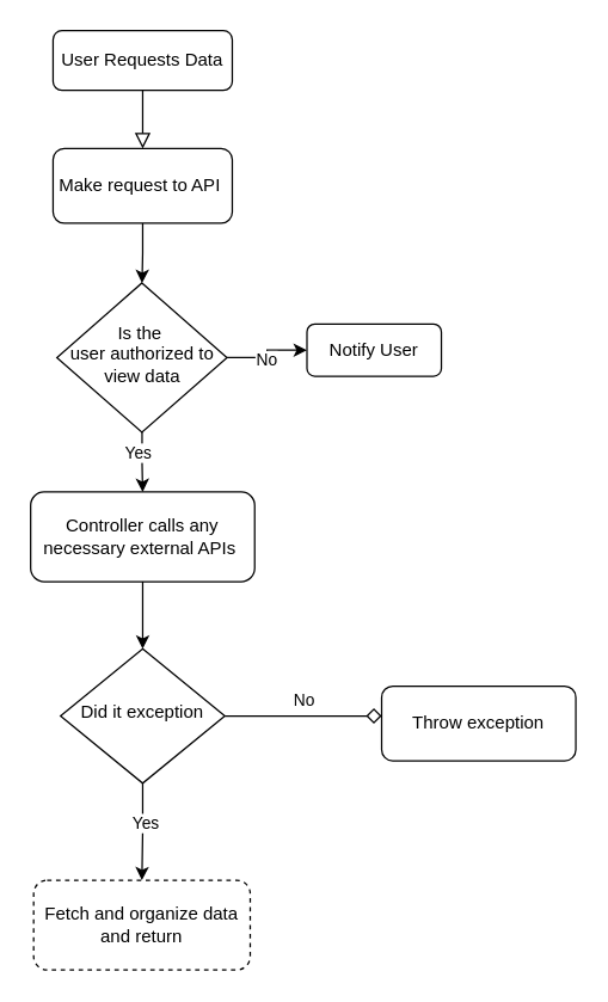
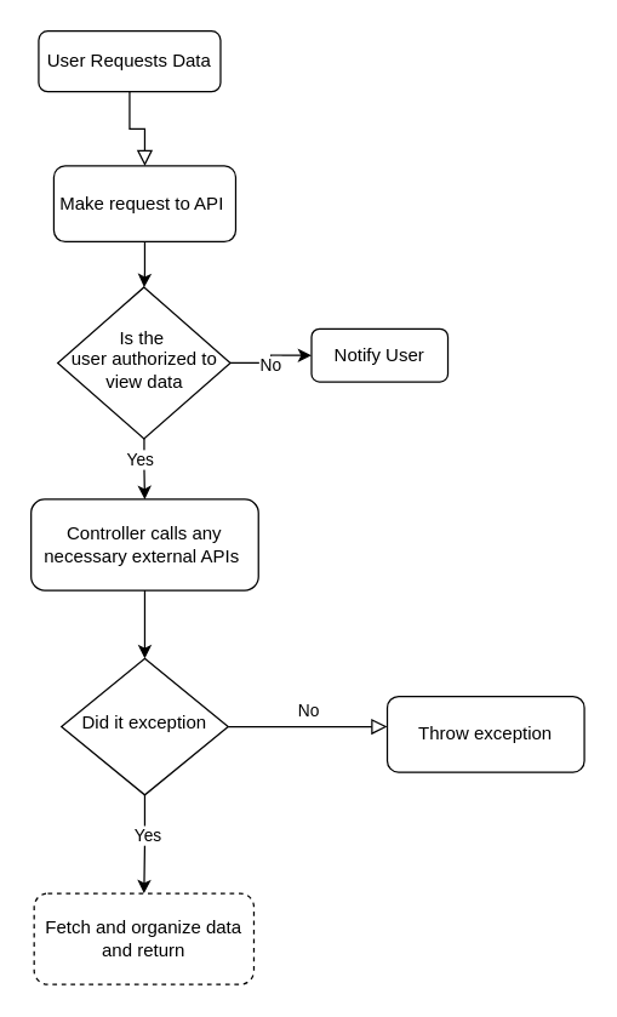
  <mxCell id="0" />
  <mxCell id="1" parent="0" />
  <mxCell id="2" value="" style="rounded=0;html=1;jettySize=auto;orthogonalLoop=1;fontSize=11;endArrow=block;endFill=0;endSize=8;strokeWidth=1;shadow=0;labelBackgroundColor=none;edgeStyle=orthogonalEdgeStyle;" edge="1" parent="1" source="3" target="5"><mxGeometry relative="1" as="geometry"><mxPoint x="95" y="110" as="targetPoint" /></mxGeometry></mxCell>
- <mxCell id="3" value="User Requests Data" style="rounded=1;whiteSpace=wrap;html=1;fontSize=12;glass=0;strokeWidth=1;shadow=0;" vertex="1" parent="1"><mxGeometry x="35" y="20" width="120" height="40" as="geometry" /></mxCell>
+ <mxCell id="3" value="User Requests Data" style="rounded=1;whiteSpace=wrap;html=1;fontSize=12;glass=0;strokeWidth=1;shadow=0;" vertex="1" parent="1"><mxGeometry x="25" y="20" width="120" height="40" as="geometry" /></mxCell>
  <mxCell id="4" style="edgeStyle=orthogonalEdgeStyle;rounded=0;orthogonalLoop=1;jettySize=auto;html=1;exitX=0.5;exitY=1;exitDx=0;exitDy=0;" edge="1" parent="1" source="5" target="18"><mxGeometry relative="1" as="geometry"><mxPoint x="95" y="189" as="targetPoint" /></mxGeometry></mxCell>
- <mxCell id="5" value="Make request to API&amp;nbsp;" style="rounded=1;whiteSpace=wrap;html=1;fontSize=12;glass=0;strokeWidth=1;shadow=0;" vertex="1" parent="1"><mxGeometry x="35" y="99" width="120" height="50" as="geometry" /></mxCell>
+ <mxCell id="5" value="Make request to API&amp;nbsp;" style="rounded=1;whiteSpace=wrap;html=1;fontSize=12;glass=0;strokeWidth=1;shadow=0;" vertex="1" parent="1"><mxGeometry x="35" y="109" width="120" height="50" as="geometry" /></mxCell>
  <mxCell id="6" style="edgeStyle=orthogonalEdgeStyle;rounded=0;orthogonalLoop=1;jettySize=auto;html=1;exitX=0.5;exitY=1;exitDx=0;exitDy=0;" edge="1" parent="1" source="7" target="10"><mxGeometry relative="1" as="geometry" /></mxCell>
  <mxCell id="7" value="Controller calls any necessary external APIs&amp;nbsp;" style="rounded=1;whiteSpace=wrap;html=1;fontSize=12;glass=0;strokeWidth=1;shadow=0;" vertex="1" parent="1"><mxGeometry x="20" y="329" width="150" height="60" as="geometry" /></mxCell>
  <mxCell id="8" style="edgeStyle=orthogonalEdgeStyle;rounded=0;orthogonalLoop=1;jettySize=auto;html=1;exitX=0.5;exitY=1;exitDx=0;exitDy=0;" edge="1" parent="1" source="10" target="13"><mxGeometry relative="1" as="geometry" /></mxCell>
  <mxCell id="9" value="Yes" style="edgeLabel;html=1;align=center;verticalAlign=middle;resizable=0;points=[];" vertex="1" connectable="0" parent="8"><mxGeometry x="-0.206" y="1" relative="1" as="geometry"><mxPoint as="offset" /></mxGeometry></mxCell>
  <mxCell id="10" value="Did it exception" style="rhombus;whiteSpace=wrap;html=1;shadow=0;fontFamily=Helvetica;fontSize=12;align=center;strokeWidth=1;spacing=6;spacingTop=-4;" vertex="1" parent="1"><mxGeometry x="40" y="434" width="110" height="90" as="geometry" /></mxCell>
  <mxCell id="11" value="Throw exception" style="rounded=1;whiteSpace=wrap;html=1;fontSize=12;glass=0;strokeWidth=1;shadow=0;" vertex="1" parent="1"><mxGeometry x="255" y="459" width="130" height="50" as="geometry" /></mxCell>
- <mxCell id="12" value="No" style="edgeStyle=orthogonalEdgeStyle;rounded=0;html=1;jettySize=auto;orthogonalLoop=1;fontSize=11;endArrow=diamond;endFill=0;endSize=8;strokeWidth=1;shadow=0;labelBackgroundColor=none;exitX=1;exitY=0.5;exitDx=0;exitDy=0;" edge="1" parent="1" source="10" target="11"><mxGeometry y="10" relative="1" as="geometry"><mxPoint as="offset" /><mxPoint x="185" y="479" as="sourcePoint" /><mxPoint x="235" y="479" as="targetPoint" /><Array as="points"><mxPoint x="150" y="479" /></Array></mxGeometry></mxCell>
+ <mxCell id="12" value="No" style="edgeStyle=orthogonalEdgeStyle;rounded=0;html=1;jettySize=auto;orthogonalLoop=1;fontSize=11;endArrow=block;endFill=0;endSize=8;strokeWidth=1;shadow=0;labelBackgroundColor=none;exitX=1;exitY=0.5;exitDx=0;exitDy=0;" edge="1" parent="1" source="10" target="11"><mxGeometry y="10" relative="1" as="geometry"><mxPoint as="offset" /><mxPoint x="185" y="479" as="sourcePoint" /><mxPoint x="235" y="479" as="targetPoint" /><Array as="points"><mxPoint x="150" y="479" /></Array></mxGeometry></mxCell>
  <mxCell id="13" value="Fetch and organize data and return" style="rounded=1;whiteSpace=wrap;html=1;fontSize=12;glass=0;strokeWidth=1;shadow=0;dashed=1;" vertex="1" parent="1"><mxGeometry x="22" y="589" width="145" height="60" as="geometry" /></mxCell>
  <mxCell id="14" style="edgeStyle=orthogonalEdgeStyle;rounded=0;orthogonalLoop=1;jettySize=auto;html=1;" edge="1" parent="1" source="18" target="19"><mxGeometry relative="1" as="geometry" /></mxCell>
  <mxCell id="15" value="No" style="edgeLabel;html=1;align=center;verticalAlign=middle;resizable=0;points=[];" vertex="1" connectable="0" parent="14"><mxGeometry x="-0.099" y="-1" relative="1" as="geometry"><mxPoint as="offset" /></mxGeometry></mxCell>
  <mxCell id="16" style="edgeStyle=orthogonalEdgeStyle;rounded=0;orthogonalLoop=1;jettySize=auto;html=1;" edge="1" parent="1" source="18" target="7"><mxGeometry relative="1" as="geometry" /></mxCell>
  <mxCell id="17" value="Yes" style="edgeLabel;html=1;align=center;verticalAlign=middle;resizable=0;points=[];" vertex="1" connectable="0" parent="16"><mxGeometry x="-0.304" y="-3" relative="1" as="geometry"><mxPoint as="offset" /></mxGeometry></mxCell>
  <mxCell id="18" value="Is the&amp;nbsp;&lt;div&gt;user authorized to view data&lt;/div&gt;" style="rhombus;whiteSpace=wrap;html=1;shadow=0;fontFamily=Helvetica;fontSize=12;align=center;strokeWidth=1;spacing=6;spacingTop=-4;" vertex="1" parent="1"><mxGeometry x="37.57" y="189" width="113.87" height="100" as="geometry" /></mxCell>
  <mxCell id="19" value="Notify User" style="rounded=1;whiteSpace=wrap;html=1;fontSize=12;glass=0;strokeWidth=1;shadow=0;" vertex="1" parent="1"><mxGeometry x="205" y="216.5" width="90" height="35" as="geometry" /></mxCell>
